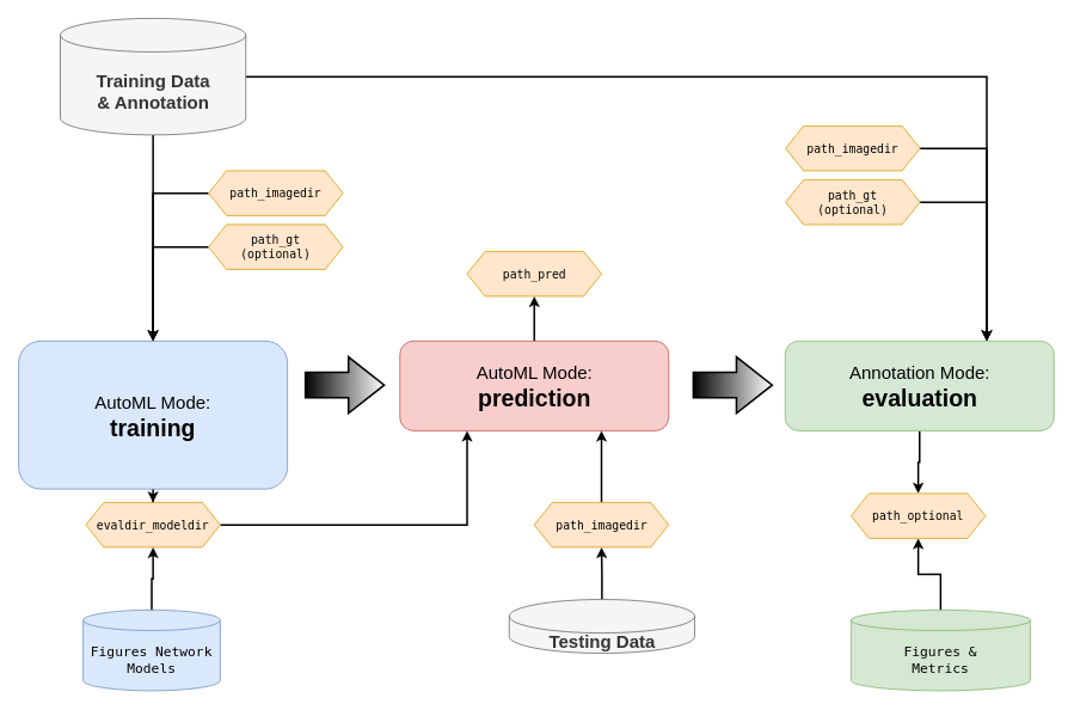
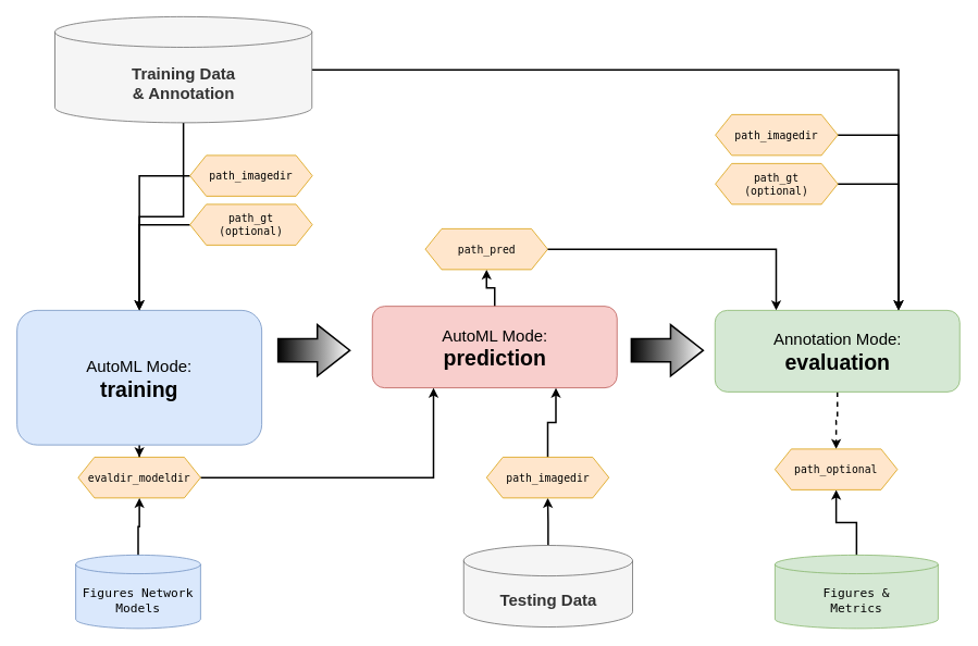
  <mxCell id="0" />
  <mxCell id="1" parent="0" />
  <mxCell id="2" style="edgeStyle=orthogonalEdgeStyle;rounded=0;orthogonalLoop=1;jettySize=auto;html=1;entryX=0.5;entryY=0;entryDx=0;entryDy=0;fontSize=13;strokeWidth=2;" edge="1" parent="1" source="3" target="14"><mxGeometry relative="1" as="geometry" /></mxCell>
  <mxCell id="3" value="&lt;div style=&quot;font-size: 20px&quot;&gt;&lt;font style=&quot;font-size: 20px&quot;&gt;&lt;font style=&quot;font-size: 20px&quot;&gt;AutoML Mode:&lt;/font&gt;&lt;/font&gt;&lt;b&gt;&lt;font style=&quot;font-size: 24px&quot;&gt;&lt;br&gt;&lt;/font&gt;&lt;/b&gt;&lt;/div&gt;&lt;div&gt;&lt;font size=&quot;1&quot;&gt;&lt;b&gt;&lt;font style=&quot;font-size: 24px&quot;&gt;&lt;font style=&quot;font-size: 24px&quot;&gt;&lt;font style=&quot;font-size: 26px&quot;&gt;training&lt;/font&gt;&lt;/font&gt;&lt;/font&gt;&lt;/b&gt;&lt;/font&gt;&lt;/div&gt;" style="rounded=1;whiteSpace=wrap;html=1;fillColor=#dae8fc;strokeColor=#6c8ebf;" parent="1" vertex="1"><mxGeometry x="20" y="380" width="300" height="165" as="geometry" /></mxCell>
  <mxCell id="4" style="edgeStyle=orthogonalEdgeStyle;rounded=0;orthogonalLoop=1;jettySize=auto;html=1;entryX=0.5;entryY=1;entryDx=0;entryDy=0;fontSize=15;strokeWidth=2;" edge="1" parent="1" source="5" target="20"><mxGeometry relative="1" as="geometry" /></mxCell>
- <mxCell id="5" value="&lt;div style=&quot;font-size: 20px&quot;&gt;&lt;font style=&quot;font-size: 20px&quot;&gt;&lt;font style=&quot;font-size: 20px&quot;&gt;AutoML Mode:&lt;/font&gt;&lt;/font&gt;&lt;b&gt;&lt;font style=&quot;font-size: 24px&quot;&gt;&lt;br&gt;&lt;/font&gt;&lt;/b&gt;&lt;/div&gt;&lt;div&gt;&lt;font size=&quot;1&quot;&gt;&lt;b&gt;&lt;font style=&quot;font-size: 24px&quot;&gt;&lt;font style=&quot;font-size: 24px&quot;&gt;&lt;font style=&quot;font-size: 26px&quot;&gt;prediction&lt;/font&gt;&lt;/font&gt;&lt;/font&gt;&lt;/b&gt;&lt;/font&gt;&lt;/div&gt;" style="rounded=1;whiteSpace=wrap;html=1;fillColor=#f8cecc;strokeColor=#b85450;" vertex="1" parent="1"><mxGeometry x="445.5" y="380" width="300" height="100" as="geometry" /></mxCell>
- <mxCell id="6" style="edgeStyle=orthogonalEdgeStyle;rounded=0;orthogonalLoop=1;jettySize=auto;html=1;entryX=0.5;entryY=0;entryDx=0;entryDy=0;fontSize=15;strokeWidth=2;fillColor=none;gradientColor=#ffffff;gradientDirection=east;" edge="1" parent="1" source="7" target="30"><mxGeometry relative="1" as="geometry" /></mxCell>
+ <mxCell id="5" value="&lt;div style=&quot;font-size: 20px&quot;&gt;&lt;font style=&quot;font-size: 20px&quot;&gt;&lt;font style=&quot;font-size: 20px&quot;&gt;AutoML Mode:&lt;/font&gt;&lt;/font&gt;&lt;b&gt;&lt;font style=&quot;font-size: 24px&quot;&gt;&lt;br&gt;&lt;/font&gt;&lt;/b&gt;&lt;/div&gt;&lt;div&gt;&lt;font size=&quot;1&quot;&gt;&lt;b&gt;&lt;font style=&quot;font-size: 24px&quot;&gt;&lt;font style=&quot;font-size: 24px&quot;&gt;&lt;font style=&quot;font-size: 26px&quot;&gt;prediction&lt;/font&gt;&lt;/font&gt;&lt;/font&gt;&lt;/b&gt;&lt;/font&gt;&lt;/div&gt;" style="rounded=1;whiteSpace=wrap;html=1;fillColor=#f8cecc;strokeColor=#b85450;" vertex="1" parent="1"><mxGeometry x="455.5" y="375" width="300" height="100" as="geometry" /></mxCell>
+ <mxCell id="6" style="edgeStyle=orthogonalEdgeStyle;rounded=0;orthogonalLoop=1;jettySize=auto;html=1;entryX=0.5;entryY=0;entryDx=0;entryDy=0;fontSize=15;strokeWidth=2;fillColor=none;gradientColor=#ffffff;gradientDirection=east;dashed=1;" edge="1" parent="1" source="7" target="30"><mxGeometry relative="1" as="geometry" /></mxCell>
  <mxCell id="7" value="&lt;div style=&quot;font-size: 20px&quot;&gt;&lt;font style=&quot;font-size: 20px&quot;&gt;&lt;font style=&quot;font-size: 20px&quot;&gt;Annotation Mode:&lt;/font&gt;&lt;/font&gt;&lt;b&gt;&lt;font style=&quot;font-size: 24px&quot;&gt;&lt;br&gt;&lt;/font&gt;&lt;/b&gt;&lt;/div&gt;&lt;div&gt;&lt;font size=&quot;1&quot;&gt;&lt;b&gt;&lt;font style=&quot;font-size: 24px&quot;&gt;&lt;font style=&quot;font-size: 24px&quot;&gt;&lt;font style=&quot;font-size: 26px&quot;&gt;evaluation&lt;/font&gt;&lt;/font&gt;&lt;/font&gt;&lt;/b&gt;&lt;/font&gt;&lt;/div&gt;" style="rounded=1;whiteSpace=wrap;html=1;fillColor=#d5e8d4;strokeColor=#82b366;" vertex="1" parent="1"><mxGeometry x="875.5" y="380" width="300" height="100" as="geometry" /></mxCell>
  <mxCell id="8" style="edgeStyle=orthogonalEdgeStyle;rounded=0;orthogonalLoop=1;jettySize=auto;html=1;entryX=0.75;entryY=0;entryDx=0;entryDy=0;fontSize=15;strokeWidth=2;fillColor=none;gradientColor=#ffffff;gradientDirection=east;" edge="1" parent="1" source="10" target="7"><mxGeometry relative="1" as="geometry" /></mxCell>
  <mxCell id="9" style="edgeStyle=orthogonalEdgeStyle;rounded=0;orthogonalLoop=1;jettySize=auto;html=1;entryX=0.5;entryY=0;entryDx=0;entryDy=0;fontSize=15;strokeWidth=2;fillColor=none;gradientColor=#ffffff;gradientDirection=east;" edge="1" parent="1" source="10" target="3"><mxGeometry relative="1" as="geometry" /></mxCell>
- <mxCell id="10" value="&lt;div style=&quot;font-size: 20px;&quot;&gt;&lt;font style=&quot;font-size: 20px;&quot;&gt;&lt;b&gt;&lt;font style=&quot;font-size: 20px;&quot;&gt;Training Data&lt;/font&gt;&lt;/b&gt;&lt;/font&gt;&lt;/div&gt;&lt;div style=&quot;font-size: 20px;&quot;&gt;&lt;font style=&quot;font-size: 20px;&quot;&gt;&lt;b&gt;&lt;font style=&quot;font-size: 20px;&quot;&gt;&amp;amp; Annotation&lt;br&gt;&lt;/font&gt;&lt;/b&gt;&lt;/font&gt;&lt;/div&gt;" style="shape=cylinder3;whiteSpace=wrap;html=1;boundedLbl=1;backgroundOutline=1;size=18.727;fillColor=#f5f5f5;fontColor=#333333;strokeColor=#666666;" vertex="1" parent="1"><mxGeometry x="66.5" y="20" width="207" height="130" as="geometry" /></mxCell>
+ <mxCell id="10" value="&lt;div style=&quot;font-size: 20px;&quot;&gt;&lt;font style=&quot;font-size: 20px;&quot;&gt;&lt;b&gt;&lt;font style=&quot;font-size: 20px;&quot;&gt;Training Data&lt;/font&gt;&lt;/b&gt;&lt;/font&gt;&lt;/div&gt;&lt;div style=&quot;font-size: 20px;&quot;&gt;&lt;font style=&quot;font-size: 20px;&quot;&gt;&lt;b&gt;&lt;font style=&quot;font-size: 20px;&quot;&gt;&amp;amp; Annotation&lt;br&gt;&lt;/font&gt;&lt;/b&gt;&lt;/font&gt;&lt;/div&gt;" style="shape=cylinder3;whiteSpace=wrap;html=1;boundedLbl=1;backgroundOutline=1;size=18.727;fillColor=#f5f5f5;fontColor=#333333;strokeColor=#666666;" vertex="1" parent="1"><mxGeometry x="66.5" y="20" width="315" height="130" as="geometry" /></mxCell>
  <mxCell id="11" style="edgeStyle=orthogonalEdgeStyle;rounded=0;orthogonalLoop=1;jettySize=auto;html=1;entryX=0.5;entryY=1;entryDx=0;entryDy=0;fontSize=20;strokeWidth=2;" edge="1" parent="1" source="12" target="19"><mxGeometry relative="1" as="geometry" /></mxCell>
- <mxCell id="12" value="&lt;div style=&quot;font-size: 20px;&quot;&gt;&lt;font style=&quot;font-size: 20px;&quot;&gt;&lt;b&gt;&lt;font style=&quot;font-size: 20px;&quot;&gt;Testing Data&lt;/font&gt;&lt;/b&gt;&lt;/font&gt;&lt;/div&gt;" style="shape=cylinder3;whiteSpace=wrap;html=1;boundedLbl=1;backgroundOutline=1;size=18.727;fillColor=#f5f5f5;fontColor=#333333;strokeColor=#666666;" vertex="1" parent="1"><mxGeometry x="567.5" y="668.18" width="207" height="60" as="geometry" /></mxCell>
+ <mxCell id="12" value="&lt;div style=&quot;font-size: 20px;&quot;&gt;&lt;font style=&quot;font-size: 20px;&quot;&gt;&lt;b&gt;&lt;font style=&quot;font-size: 20px;&quot;&gt;Testing Data&lt;/font&gt;&lt;/b&gt;&lt;/font&gt;&lt;/div&gt;" style="shape=cylinder3;whiteSpace=wrap;html=1;boundedLbl=1;backgroundOutline=1;size=18.727;fillColor=#f5f5f5;fontColor=#333333;strokeColor=#666666;" vertex="1" parent="1"><mxGeometry x="567.5" y="668.18" width="207" height="100" as="geometry" /></mxCell>
  <mxCell id="13" style="edgeStyle=orthogonalEdgeStyle;rounded=0;orthogonalLoop=1;jettySize=auto;html=1;entryX=0.25;entryY=1;entryDx=0;entryDy=0;fontSize=13;strokeWidth=2;" edge="1" parent="1" source="14" target="5"><mxGeometry relative="1" as="geometry" /></mxCell>
  <mxCell id="14" value="&lt;pre id=&quot;__code_1&quot; style=&quot;font-size: 13px;&quot;&gt;&lt;font style=&quot;font-size: 13px;&quot;&gt;&lt;code&gt;evaldir_modeldir&lt;/code&gt;&lt;font style=&quot;font-size: 13px;&quot;&gt;&lt;code&gt;&lt;span class=&quot;n&quot;&gt;&lt;br&gt;&lt;/span&gt;&lt;span class=&quot;o&quot;&gt;&lt;/span&gt;&lt;/code&gt;&lt;/font&gt;&lt;/font&gt;&lt;/pre&gt;" style="shape=hexagon;perimeter=hexagonPerimeter2;whiteSpace=wrap;html=1;fixedSize=1;fontSize=24;fillColor=#ffe6cc;strokeColor=#d79b00;" vertex="1" parent="1"><mxGeometry x="95" y="560" width="150" height="50" as="geometry" /></mxCell>
  <mxCell id="15" style="edgeStyle=orthogonalEdgeStyle;rounded=0;orthogonalLoop=1;jettySize=auto;html=1;entryX=0.5;entryY=1;entryDx=0;entryDy=0;fontSize=13;strokeWidth=2;" edge="1" parent="1" source="16" target="14"><mxGeometry relative="1" as="geometry" /></mxCell>
  <mxCell id="16" value="&lt;pre id=&quot;__code_1&quot; style=&quot;font-size: 15px;&quot;&gt;&lt;font style=&quot;font-size: 15px;&quot;&gt;&lt;code&gt;Figures Network&lt;br&gt;Models&lt;br&gt;&lt;/code&gt;&lt;font style=&quot;font-size: 15px;&quot;&gt;&lt;code&gt;&lt;span class=&quot;n&quot;&gt;&lt;/span&gt;&lt;span class=&quot;o&quot;&gt;&lt;/span&gt;&lt;/code&gt;&lt;/font&gt;&lt;/font&gt;&lt;/pre&gt;" style="shape=cylinder3;whiteSpace=wrap;html=1;boundedLbl=1;backgroundOutline=1;size=11.455;fontSize=13;fillColor=#dae8fc;strokeColor=#6c8ebf;" vertex="1" parent="1"><mxGeometry x="92" y="680" width="153" height="90" as="geometry" /></mxCell>
  <mxCell id="17" style="edgeStyle=orthogonalEdgeStyle;rounded=0;orthogonalLoop=1;jettySize=auto;html=1;exitX=0.5;exitY=1;exitDx=0;exitDy=0;exitPerimeter=0;fontSize=13;strokeWidth=2;" edge="1" parent="1" source="12" target="12"><mxGeometry relative="1" as="geometry" /></mxCell>
  <mxCell id="18" style="edgeStyle=orthogonalEdgeStyle;rounded=0;orthogonalLoop=1;jettySize=auto;html=1;entryX=0.75;entryY=1;entryDx=0;entryDy=0;fontSize=13;strokeWidth=2;" edge="1" parent="1" source="19" target="5"><mxGeometry relative="1" as="geometry" /></mxCell>
  <mxCell id="19" value="&lt;pre id=&quot;__code_1&quot; style=&quot;font-size: 13px;&quot;&gt;&lt;font style=&quot;font-size: 13px;&quot;&gt;&lt;code&gt;path_imagedir&lt;/code&gt;&lt;font style=&quot;font-size: 13px;&quot;&gt;&lt;code&gt;&lt;span class=&quot;n&quot;&gt;&lt;br&gt;&lt;/span&gt;&lt;span class=&quot;o&quot;&gt;&lt;/span&gt;&lt;/code&gt;&lt;/font&gt;&lt;/font&gt;&lt;/pre&gt;" style="shape=hexagon;perimeter=hexagonPerimeter2;whiteSpace=wrap;html=1;fixedSize=1;fontSize=24;fillColor=#ffe6cc;strokeColor=#d79b00;" vertex="1" parent="1"><mxGeometry x="595.5" y="560" width="150" height="50" as="geometry" /></mxCell>
  <mxCell id="20" value="&lt;pre id=&quot;__code_1&quot; style=&quot;font-size: 13px;&quot;&gt;&lt;font style=&quot;font-size: 13px;&quot;&gt;&lt;code&gt;path_pred&lt;/code&gt;&lt;font style=&quot;font-size: 13px;&quot;&gt;&lt;code&gt;&lt;span class=&quot;n&quot;&gt;&lt;br&gt;&lt;/span&gt;&lt;span class=&quot;o&quot;&gt;&lt;/span&gt;&lt;/code&gt;&lt;/font&gt;&lt;/font&gt;&lt;/pre&gt;" style="shape=hexagon;perimeter=hexagonPerimeter2;whiteSpace=wrap;html=1;fixedSize=1;fontSize=24;fillColor=#ffe6cc;strokeColor=#d79b00;" vertex="1" parent="1"><mxGeometry x="520.5" y="280" width="150" height="50" as="geometry" /></mxCell>
  <mxCell id="21" value="" style="shape=flexArrow;endArrow=classic;html=1;rounded=0;fontSize=15;strokeWidth=2;endWidth=32.727;endSize=12.636;width=27.273;fillColor=#030303;gradientColor=#ffffff;gradientDirection=east;" edge="1" parent="1"><mxGeometry width="50" height="50" relative="1" as="geometry"><mxPoint x="339" y="429.09" as="sourcePoint" /><mxPoint x="429" y="429.09" as="targetPoint" /></mxGeometry></mxCell>
  <mxCell id="22" value="" style="shape=flexArrow;endArrow=classic;html=1;rounded=0;fontSize=15;strokeWidth=2;endWidth=32.727;endSize=12.636;width=27.273;fillColor=#030303;gradientColor=#ffffff;gradientDirection=east;" edge="1" parent="1"><mxGeometry width="50" height="50" relative="1" as="geometry"><mxPoint x="772" y="429.09" as="sourcePoint" /><mxPoint x="862" y="429.09" as="targetPoint" /></mxGeometry></mxCell>
+ <mxCell id="23" style="edgeStyle=orthogonalEdgeStyle;rounded=0;orthogonalLoop=1;jettySize=auto;html=1;entryX=0.25;entryY=0;entryDx=0;entryDy=0;fontSize=15;strokeWidth=2;fillColor=none;gradientColor=#ffffff;gradientDirection=east;exitX=1;exitY=0.5;exitDx=0;exitDy=0;" edge="1" parent="1" source="20" target="7"><mxGeometry relative="1" as="geometry" /></mxCell>
  <mxCell id="24" style="edgeStyle=orthogonalEdgeStyle;rounded=0;orthogonalLoop=1;jettySize=auto;html=1;entryX=0.5;entryY=1;entryDx=0;entryDy=0;fontSize=15;strokeWidth=2;fillColor=none;gradientColor=#ffffff;gradientDirection=east;" edge="1" parent="1" source="25" target="30"><mxGeometry relative="1" as="geometry" /></mxCell>
  <mxCell id="25" value="&lt;pre id=&quot;__code_1&quot; style=&quot;font-size: 15px;&quot;&gt;&lt;font style=&quot;font-size: 15px;&quot;&gt;&lt;code&gt;Figures &amp;amp;&lt;br&gt;Metrics&lt;br&gt;&lt;/code&gt;&lt;font style=&quot;font-size: 15px;&quot;&gt;&lt;code&gt;&lt;span class=&quot;n&quot;&gt;&lt;/span&gt;&lt;span class=&quot;o&quot;&gt;&lt;/span&gt;&lt;/code&gt;&lt;/font&gt;&lt;/font&gt;&lt;/pre&gt;" style="shape=cylinder3;whiteSpace=wrap;html=1;boundedLbl=1;backgroundOutline=1;size=11.455;fontSize=13;fillColor=#d5e8d4;strokeColor=#82b366;" vertex="1" parent="1"><mxGeometry x="949" y="680" width="200" height="90" as="geometry" /></mxCell>
  <mxCell id="26" style="edgeStyle=orthogonalEdgeStyle;rounded=0;orthogonalLoop=1;jettySize=auto;html=1;entryX=0.75;entryY=0;entryDx=0;entryDy=0;fontSize=15;strokeWidth=2;fillColor=none;gradientColor=#ffffff;gradientDirection=east;" edge="1" parent="1" source="27" target="7"><mxGeometry relative="1" as="geometry"><Array as="points"><mxPoint x="1100" y="165" /></Array></mxGeometry></mxCell>
  <mxCell id="27" value="&lt;pre id=&quot;__code_1&quot; style=&quot;font-size: 13px;&quot;&gt;&lt;font style=&quot;font-size: 13px;&quot;&gt;&lt;code&gt;path_imagedir&lt;/code&gt;&lt;font style=&quot;font-size: 13px;&quot;&gt;&lt;code&gt;&lt;span class=&quot;n&quot;&gt;&lt;br&gt;&lt;/span&gt;&lt;span class=&quot;o&quot;&gt;&lt;/span&gt;&lt;/code&gt;&lt;/font&gt;&lt;/font&gt;&lt;/pre&gt;" style="shape=hexagon;perimeter=hexagonPerimeter2;whiteSpace=wrap;html=1;fixedSize=1;fontSize=24;fillColor=#ffe6cc;strokeColor=#d79b00;" vertex="1" parent="1"><mxGeometry x="876" y="140" width="150" height="50" as="geometry" /></mxCell>
  <mxCell id="28" style="edgeStyle=orthogonalEdgeStyle;rounded=0;orthogonalLoop=1;jettySize=auto;html=1;entryX=0.75;entryY=0;entryDx=0;entryDy=0;fontSize=15;strokeWidth=2;fillColor=none;gradientColor=#ffffff;gradientDirection=east;exitX=1;exitY=0.5;exitDx=0;exitDy=0;" edge="1" parent="1" source="29" target="7"><mxGeometry relative="1" as="geometry" /></mxCell>
  <mxCell id="29" value="&lt;pre id=&quot;__code_1&quot; style=&quot;font-size: 13px;&quot;&gt;&lt;font style=&quot;font-size: 13px;&quot;&gt;&lt;code&gt;path_gt&lt;br&gt;(optional)&lt;br&gt;&lt;/code&gt;&lt;font style=&quot;font-size: 13px;&quot;&gt;&lt;code&gt;&lt;span class=&quot;n&quot;&gt;&lt;/span&gt;&lt;span class=&quot;o&quot;&gt;&lt;/span&gt;&lt;/code&gt;&lt;/font&gt;&lt;/font&gt;&lt;/pre&gt;" style="shape=hexagon;perimeter=hexagonPerimeter2;whiteSpace=wrap;html=1;fixedSize=1;fontSize=24;fillColor=#ffe6cc;strokeColor=#d79b00;" vertex="1" parent="1"><mxGeometry x="876" y="200" width="150" height="50" as="geometry" /></mxCell>
  <mxCell id="30" value="&lt;pre id=&quot;__code_1&quot; style=&quot;font-size: 13px;&quot;&gt;&lt;font style=&quot;font-size: 13px;&quot;&gt;&lt;code&gt;path_optional&lt;br&gt;&lt;/code&gt;&lt;font style=&quot;font-size: 13px;&quot;&gt;&lt;code&gt;&lt;span class=&quot;n&quot;&gt;&lt;/span&gt;&lt;span class=&quot;o&quot;&gt;&lt;/span&gt;&lt;/code&gt;&lt;/font&gt;&lt;/font&gt;&lt;/pre&gt;" style="shape=hexagon;perimeter=hexagonPerimeter2;whiteSpace=wrap;html=1;fixedSize=1;fontSize=24;fillColor=#ffe6cc;strokeColor=#d79b00;" vertex="1" parent="1"><mxGeometry x="949" y="550" width="150" height="50" as="geometry" /></mxCell>
  <mxCell id="31" style="edgeStyle=orthogonalEdgeStyle;rounded=0;orthogonalLoop=1;jettySize=auto;html=1;entryX=0.5;entryY=0;entryDx=0;entryDy=0;fontSize=15;strokeWidth=2;fillColor=none;gradientColor=#ffffff;gradientDirection=east;exitX=0;exitY=0.5;exitDx=0;exitDy=0;" edge="1" parent="1" source="32" target="3"><mxGeometry relative="1" as="geometry" /></mxCell>
  <mxCell id="32" value="&lt;pre id=&quot;__code_1&quot; style=&quot;font-size: 13px;&quot;&gt;&lt;font style=&quot;font-size: 13px;&quot;&gt;&lt;code&gt;path_imagedir&lt;/code&gt;&lt;font style=&quot;font-size: 13px;&quot;&gt;&lt;code&gt;&lt;span class=&quot;n&quot;&gt;&lt;br&gt;&lt;/span&gt;&lt;span class=&quot;o&quot;&gt;&lt;/span&gt;&lt;/code&gt;&lt;/font&gt;&lt;/font&gt;&lt;/pre&gt;" style="shape=hexagon;perimeter=hexagonPerimeter2;whiteSpace=wrap;html=1;fixedSize=1;fontSize=24;fillColor=#ffe6cc;strokeColor=#d79b00;" vertex="1" parent="1"><mxGeometry x="232" y="190" width="150" height="50" as="geometry" /></mxCell>
  <mxCell id="33" style="edgeStyle=orthogonalEdgeStyle;rounded=0;orthogonalLoop=1;jettySize=auto;html=1;entryX=0.5;entryY=0;entryDx=0;entryDy=0;fontSize=15;strokeWidth=2;fillColor=none;gradientColor=#ffffff;gradientDirection=east;exitX=0;exitY=0.5;exitDx=0;exitDy=0;" edge="1" parent="1" source="34" target="3"><mxGeometry relative="1" as="geometry" /></mxCell>
  <mxCell id="34" value="&lt;pre id=&quot;__code_1&quot; style=&quot;font-size: 13px;&quot;&gt;&lt;font style=&quot;font-size: 13px;&quot;&gt;&lt;code&gt;path_gt&lt;br&gt;(optional)&lt;br&gt;&lt;/code&gt;&lt;font style=&quot;font-size: 13px;&quot;&gt;&lt;code&gt;&lt;span class=&quot;n&quot;&gt;&lt;/span&gt;&lt;span class=&quot;o&quot;&gt;&lt;/span&gt;&lt;/code&gt;&lt;/font&gt;&lt;/font&gt;&lt;/pre&gt;" style="shape=hexagon;perimeter=hexagonPerimeter2;whiteSpace=wrap;html=1;fixedSize=1;fontSize=24;fillColor=#ffe6cc;strokeColor=#d79b00;" vertex="1" parent="1"><mxGeometry x="232" y="250" width="150" height="50" as="geometry" /></mxCell>
